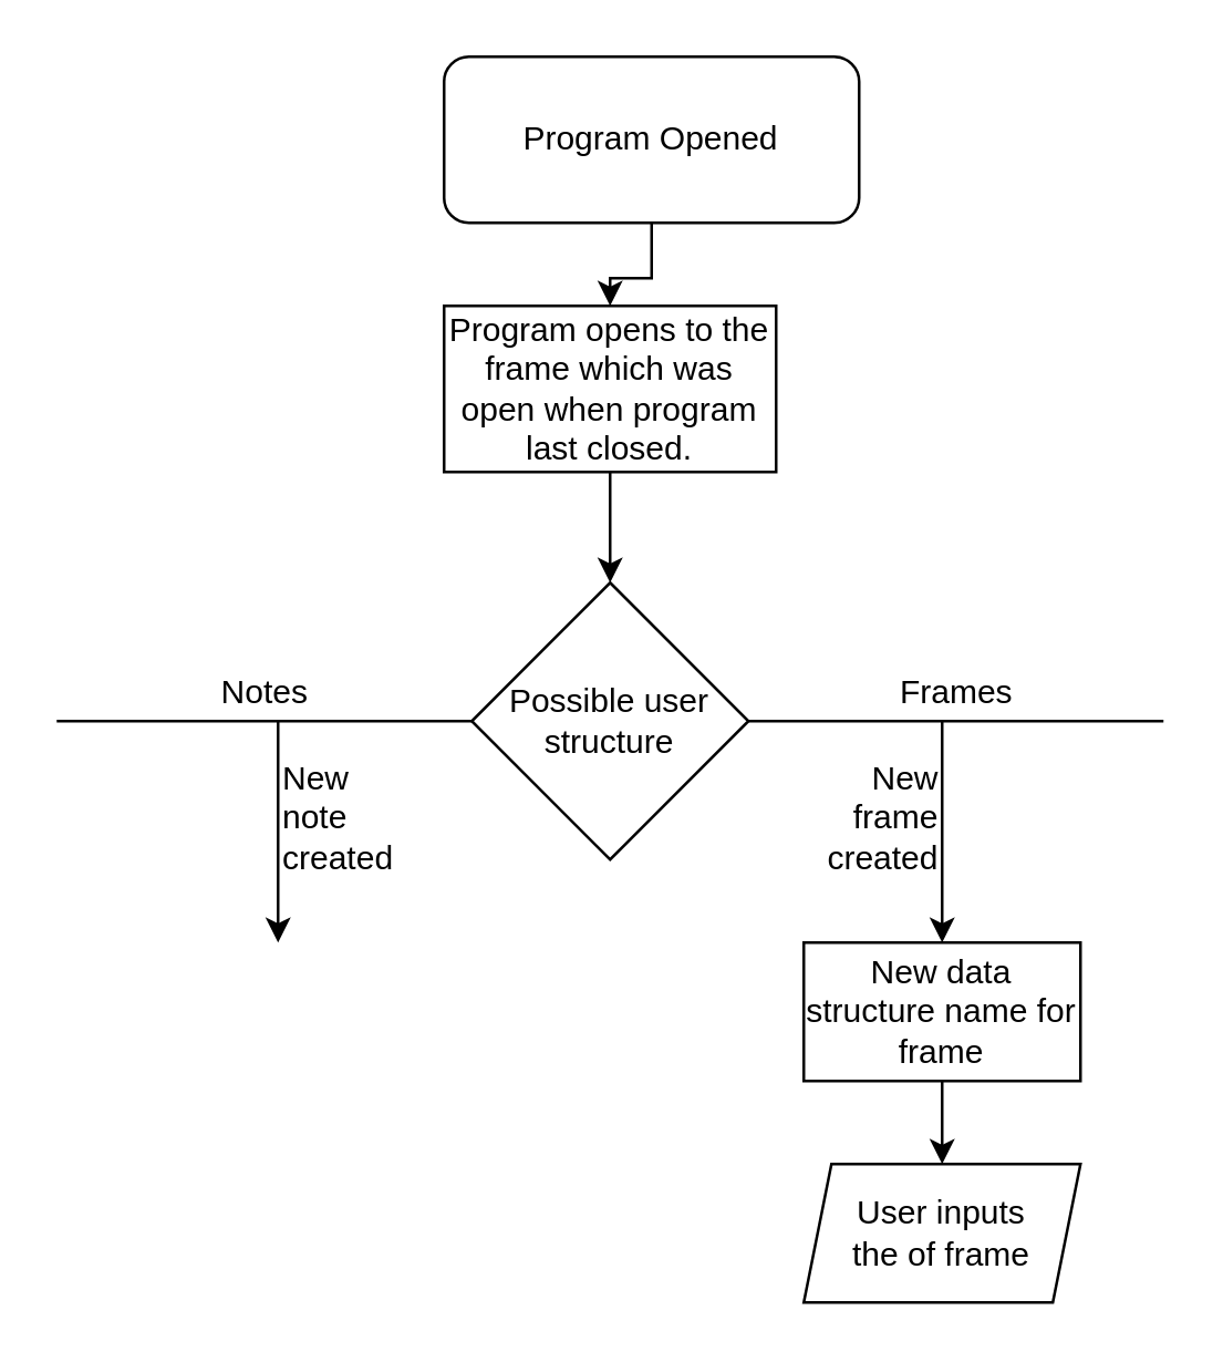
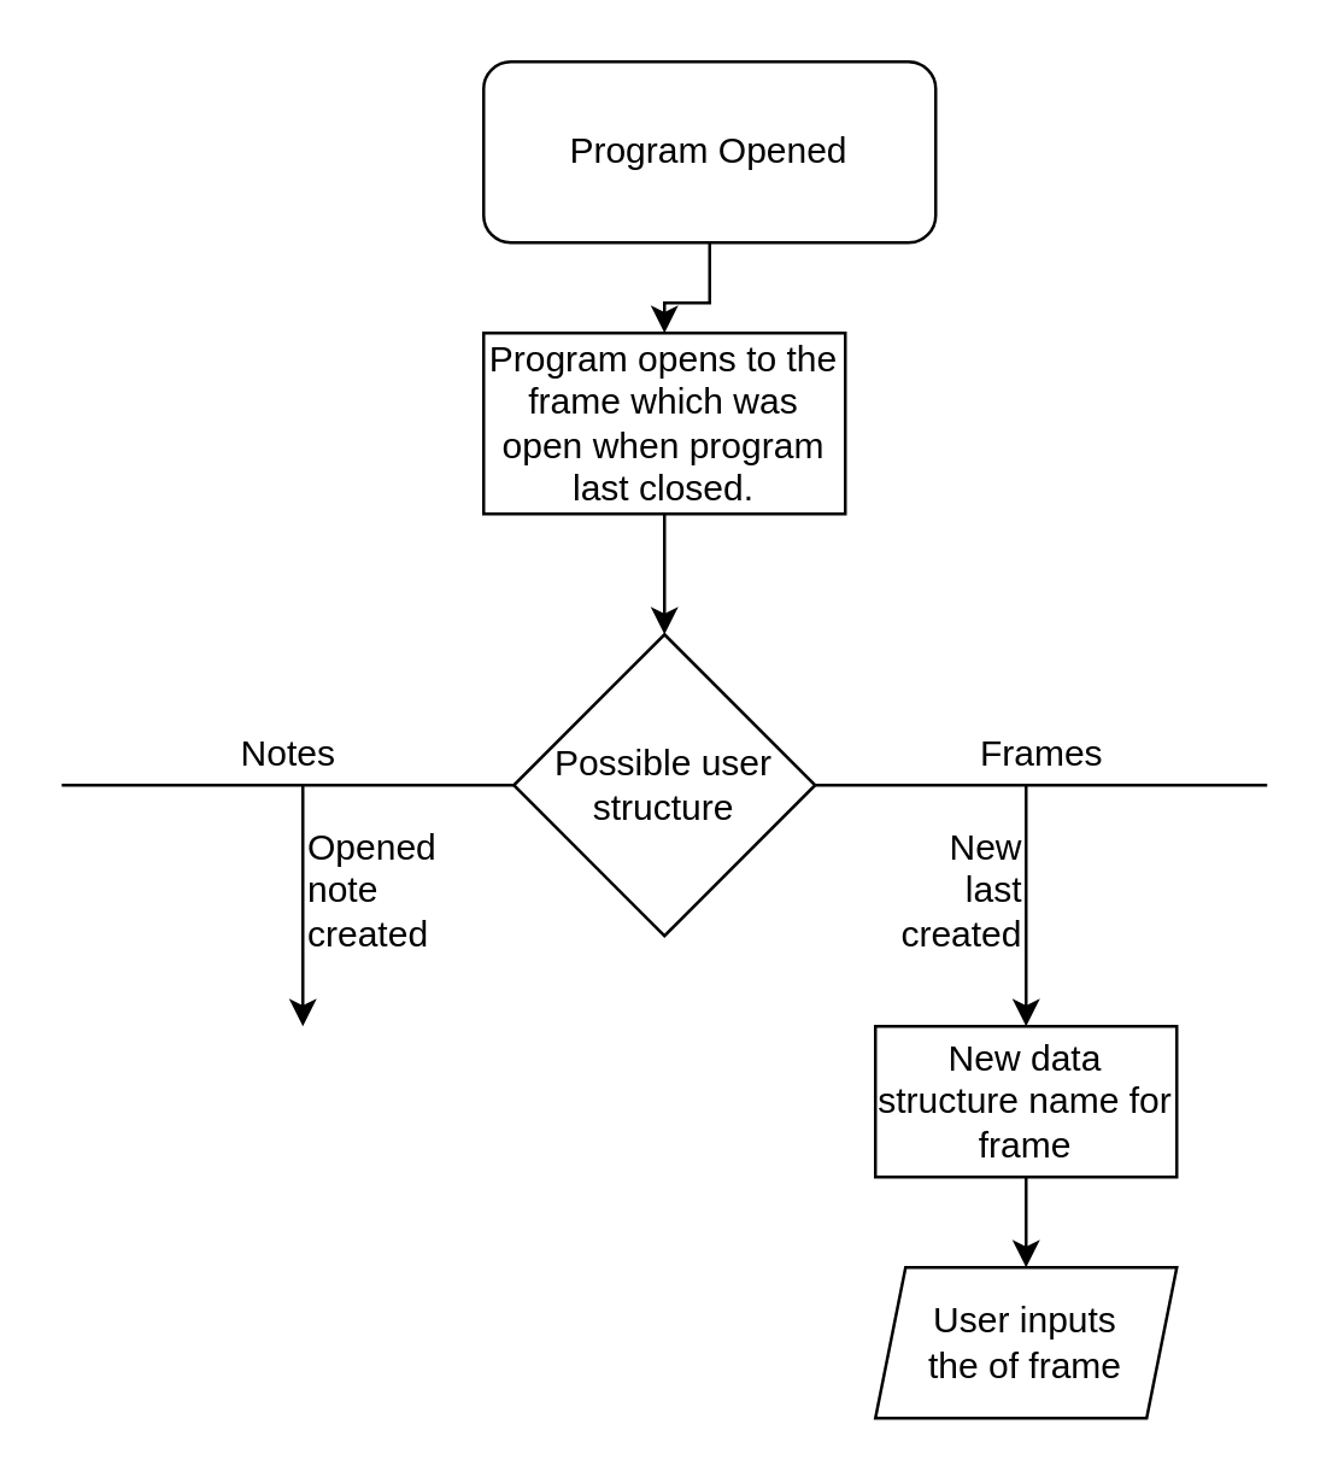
  <mxCell id="0" />
  <mxCell id="1" parent="0" />
  <mxCell id="2" style="edgeStyle=orthogonalEdgeStyle;rounded=0;orthogonalLoop=1;jettySize=auto;html=1;" edge="1" parent="1" source="3" target="5"><mxGeometry relative="1" as="geometry" /></mxCell>
  <mxCell id="3" value="Program Opened" style="rounded=1;whiteSpace=wrap;html=1;" vertex="1" parent="1"><mxGeometry x="160" y="20" width="150" height="60" as="geometry" /></mxCell>
  <mxCell id="4" style="edgeStyle=orthogonalEdgeStyle;rounded=0;orthogonalLoop=1;jettySize=auto;html=1;" edge="1" parent="1" source="5" target="6"><mxGeometry relative="1" as="geometry" /></mxCell>
  <mxCell id="5" value="Program opens to the frame which was open when program last closed." style="rounded=0;whiteSpace=wrap;html=1;" vertex="1" parent="1"><mxGeometry x="160" y="110" width="120" height="60" as="geometry" /></mxCell>
  <mxCell id="6" value="Possible user structure" style="rhombus;whiteSpace=wrap;html=1;" vertex="1" parent="1"><mxGeometry x="170" y="210" width="100" height="100" as="geometry" /></mxCell>
  <mxCell id="7" value="Notes" style="text;html=1;align=center;verticalAlign=middle;resizable=0;points=[];autosize=1;" vertex="1" parent="1"><mxGeometry x="70" y="240" width="50" height="20" as="geometry" /></mxCell>
  <mxCell id="8" value="" style="endArrow=none;html=1;entryX=0;entryY=0.5;entryDx=0;entryDy=0;" edge="1" parent="1" target="6"><mxGeometry width="50" height="50" relative="1" as="geometry"><mxPoint x="20" y="260" as="sourcePoint" /><mxPoint x="230" y="270" as="targetPoint" /></mxGeometry></mxCell>
  <mxCell id="9" value="" style="endArrow=classic;html=1;" edge="1" parent="1"><mxGeometry width="50" height="50" relative="1" as="geometry"><mxPoint x="100" y="260" as="sourcePoint" /><mxPoint x="100" y="340" as="targetPoint" /></mxGeometry></mxCell>
- <mxCell id="10" value="New&amp;nbsp;&lt;br&gt;note&lt;br&gt;created" style="text;html=1;align=left;verticalAlign=middle;resizable=0;points=[];autosize=1;" vertex="1" parent="1"><mxGeometry x="100" y="270" width="60" height="50" as="geometry" /></mxCell>
+ <mxCell id="10" value="Opened&amp;nbsp;&lt;br&gt;note&lt;br&gt;created" style="text;html=1;align=left;verticalAlign=middle;resizable=0;points=[];autosize=1;" vertex="1" parent="1"><mxGeometry x="100" y="270" width="60" height="50" as="geometry" /></mxCell>
  <mxCell id="11" value="" style="endArrow=none;html=1;entryX=0;entryY=0.5;entryDx=0;entryDy=0;" edge="1" parent="1"><mxGeometry width="50" height="50" relative="1" as="geometry"><mxPoint x="270" y="260" as="sourcePoint" /><mxPoint x="420" y="260" as="targetPoint" /></mxGeometry></mxCell>
  <mxCell id="12" value="Frames" style="text;html=1;align=center;verticalAlign=middle;resizable=0;points=[];autosize=1;" vertex="1" parent="1"><mxGeometry x="315" y="240" width="60" height="20" as="geometry" /></mxCell>
  <mxCell id="13" value="" style="endArrow=classic;html=1;" edge="1" parent="1"><mxGeometry width="50" height="50" relative="1" as="geometry"><mxPoint x="340" y="260" as="sourcePoint" /><mxPoint x="340" y="340" as="targetPoint" /></mxGeometry></mxCell>
- <mxCell id="14" value="New&lt;br&gt;frame&lt;br&gt;created" style="text;html=1;align=right;verticalAlign=middle;resizable=0;points=[];autosize=1;" vertex="1" parent="1"><mxGeometry x="280" y="270" width="60" height="50" as="geometry" /></mxCell>
+ <mxCell id="14" value="New&lt;br&gt;last&lt;br&gt;created" style="text;html=1;align=right;verticalAlign=middle;resizable=0;points=[];autosize=1;" vertex="1" parent="1"><mxGeometry x="280" y="270" width="60" height="50" as="geometry" /></mxCell>
  <mxCell id="15" value="New data structure name for frame" style="rounded=0;whiteSpace=wrap;html=1;align=center;" vertex="1" parent="1"><mxGeometry x="290" y="340" width="100" height="50" as="geometry" /></mxCell>
  <mxCell id="16" value="" style="endArrow=classic;html=1;" edge="1" parent="1"><mxGeometry width="50" height="50" relative="1" as="geometry"><mxPoint x="340" y="390" as="sourcePoint" /><mxPoint x="340" y="420" as="targetPoint" /></mxGeometry></mxCell>
  <mxCell id="17" value="User inputs&lt;br&gt;the of frame" style="shape=parallelogram;perimeter=parallelogramPerimeter;whiteSpace=wrap;html=1;fixedSize=1;align=center;size=10;" vertex="1" parent="1"><mxGeometry x="290" y="420" width="100" height="50" as="geometry" /></mxCell>
